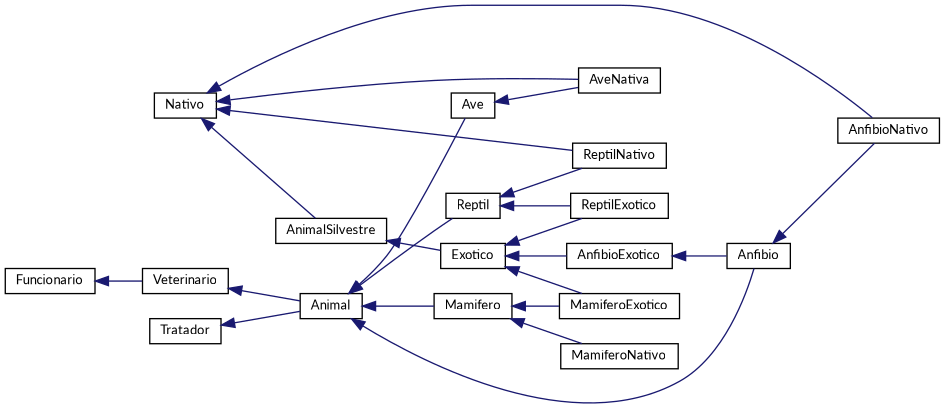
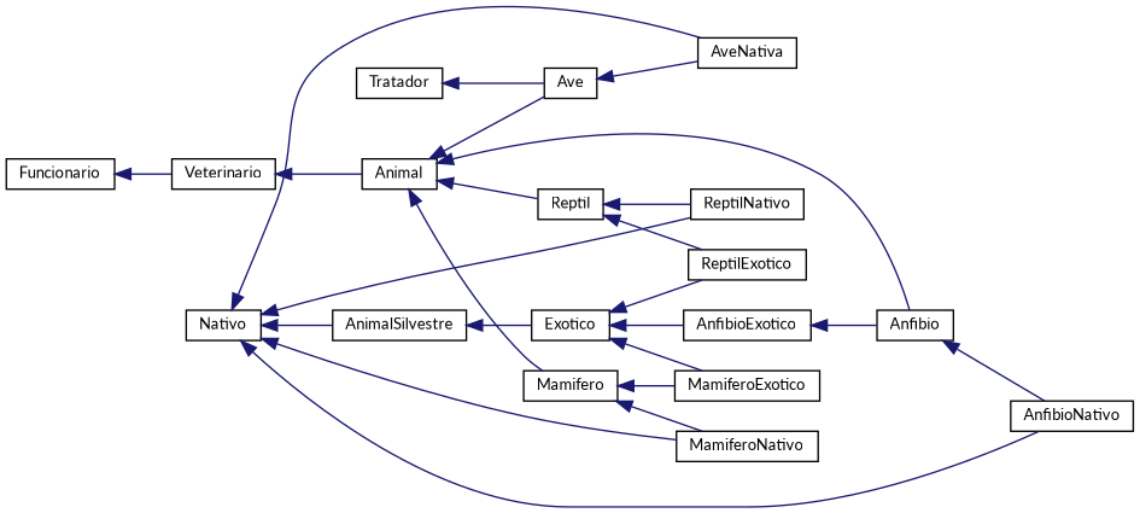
  digraph {
    fontname=Lato
    rankdir=LR
    node [color=black fillcolor=white fontname=Lato fontsize=10 shape=record style=filled]
    edge [color=midnightblue dir=back fontname=Lato fontsize=10 labelfontname=Helvetica labelfontsize=10 style=solid]
    n1 [height=0.2 label=AnimalSilvestre width=0.4]
    n2 [height=0.2 label=Exotico width=0.4]
    n3 [height=0.2 label=AnfibioExotico width=0.4]
    n4 [height=0.2 label=MamiferoExotico width=0.4]
    n5 [height=0.2 label=ReptilExotico width=0.4]
    n6 [height=0.2 label=Nativo width=0.4]
    n7 [height=0.2 label=AnfibioNativo width=0.4]
    n8 [height=0.2 label=AveNativa width=0.4]
    n9 [height=0.2 label=MamiferoNativo width=0.4]
    n10 [height=0.2 label=ReptilNativo width=0.4]
    n11 [height=0.2 label=Anfibio width=0.4]
    n12 [height=0.2 label=Funcionario width=0.4]
    n13 [height=0.2 label=Veterinario width=0.4]
    n14 [height=0.2 label=Tratador width=0.4]
    n15 [height=0.2 label=Animal width=0.4]
    n16 [height=0.2 label=Ave width=0.4]
    n17 [height=0.2 label=Mamifero width=0.4]
    n18 [height=0.2 label=Reptil width=0.4]
    n1 -> n2
    n2 -> n3
    n2 -> n4
    n2 -> n5
    n3 -> n11
    n6 -> n1
    n6 -> n7
    n6 -> n8
+   n6 -> n9
    n6 -> n10
    n11 -> n7
    n12 -> n13
    n13 -> n15
-   n14 -> n15
+   n14 -> n16
    n15 -> n11
    n15 -> n16
    n15 -> n17
    n15 -> n18
    n16 -> n8
    n17 -> n4
    n17 -> n9
    n18 -> n5
    n18 -> n10
  }
